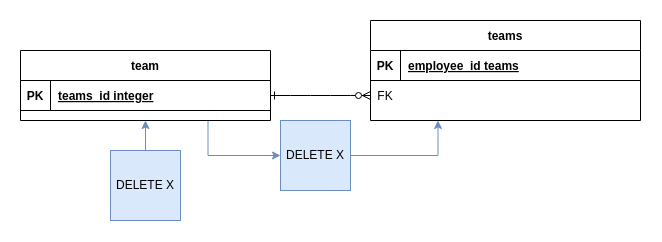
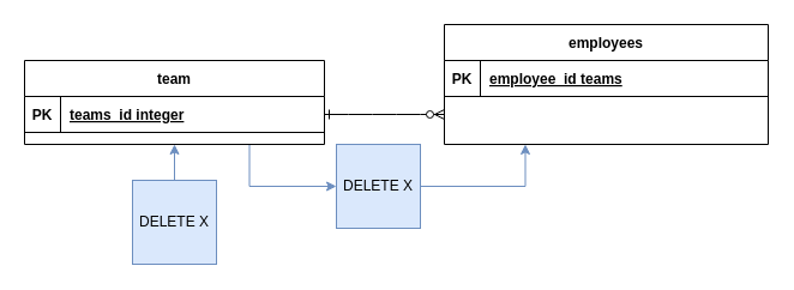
  <mxCell id="0" />
  <mxCell id="1" parent="0" />
  <mxCell id="2" value="" style="edgeStyle=entityRelationEdgeStyle;endArrow=ERzeroToMany;startArrow=ERone;endFill=1;startFill=0;" parent="1" source="11" target="7" edge="1"><mxGeometry width="100" height="100" relative="1" as="geometry"><mxPoint x="240" y="450" as="sourcePoint" /><mxPoint x="340" y="350" as="targetPoint" /></mxGeometry></mxCell>
- <mxCell id="3" value="teams" style="shape=table;startSize=30;container=1;collapsible=1;childLayout=tableLayout;fixedRows=1;rowLines=0;fontStyle=1;align=center;resizeLast=1;" parent="1" vertex="1"><mxGeometry x="370" y="20" width="270" height="100" as="geometry" /></mxCell>
+ <mxCell id="3" value="employees" style="shape=table;startSize=30;container=1;collapsible=1;childLayout=tableLayout;fixedRows=1;rowLines=0;fontStyle=1;align=center;resizeLast=1;" parent="1" vertex="1"><mxGeometry x="370" y="20" width="270" height="100" as="geometry" /></mxCell>
  <mxCell id="4" value="" style="shape=partialRectangle;collapsible=0;dropTarget=0;pointerEvents=0;fillColor=none;points=[[0,0.5],[1,0.5]];portConstraint=eastwest;top=0;left=0;right=0;bottom=1;" parent="3" vertex="1"><mxGeometry y="30" width="270" height="30" as="geometry" /></mxCell>
  <mxCell id="5" value="PK" style="shape=partialRectangle;overflow=hidden;connectable=0;fillColor=none;top=0;left=0;bottom=0;right=0;fontStyle=1;" parent="4" vertex="1"><mxGeometry width="30" height="30" as="geometry"><mxRectangle width="30" height="30" as="alternateBounds" /></mxGeometry></mxCell>
  <mxCell id="6" value="employee_id teams" style="shape=partialRectangle;overflow=hidden;connectable=0;fillColor=none;top=0;left=0;bottom=0;right=0;align=left;spacingLeft=6;fontStyle=5;" parent="4" vertex="1"><mxGeometry x="30" width="240" height="30" as="geometry"><mxRectangle width="240" height="30" as="alternateBounds" /></mxGeometry></mxCell>
  <mxCell id="7" value="" style="shape=partialRectangle;collapsible=0;dropTarget=0;pointerEvents=0;fillColor=none;points=[[0,0.5],[1,0.5]];portConstraint=eastwest;top=0;left=0;right=0;bottom=0;" parent="3" vertex="1"><mxGeometry y="60" width="270" height="30" as="geometry" /></mxCell>
- <mxCell id="8" value="FK" style="shape=partialRectangle;overflow=hidden;connectable=0;fillColor=none;top=0;left=0;bottom=0;right=0;" parent="7" vertex="1"><mxGeometry width="30" height="30" as="geometry"><mxRectangle width="30" height="30" as="alternateBounds" /></mxGeometry></mxCell>
  <mxCell id="9" style="edgeStyle=orthogonalEdgeStyle;rounded=0;orthogonalLoop=1;jettySize=auto;html=1;exitX=0.75;exitY=1;exitDx=0;exitDy=0;entryX=0;entryY=0.5;entryDx=0;entryDy=0;fillColor=#dae8fc;strokeColor=#6c8ebf;" parent="1" source="10" target="17" edge="1"><mxGeometry relative="1" as="geometry" /></mxCell>
  <mxCell id="10" value="team" style="shape=table;startSize=30;container=1;collapsible=1;childLayout=tableLayout;fixedRows=1;rowLines=0;fontStyle=1;align=center;resizeLast=1;" parent="1" vertex="1"><mxGeometry x="20" y="50" width="250" height="70" as="geometry" /></mxCell>
  <mxCell id="11" value="" style="shape=partialRectangle;collapsible=0;dropTarget=0;pointerEvents=0;fillColor=none;points=[[0,0.5],[1,0.5]];portConstraint=eastwest;top=0;left=0;right=0;bottom=1;" parent="10" vertex="1"><mxGeometry y="30" width="250" height="30" as="geometry" /></mxCell>
  <mxCell id="12" value="PK" style="shape=partialRectangle;overflow=hidden;connectable=0;fillColor=none;top=0;left=0;bottom=0;right=0;fontStyle=1;" parent="11" vertex="1"><mxGeometry width="30" height="30" as="geometry"><mxRectangle width="30" height="30" as="alternateBounds" /></mxGeometry></mxCell>
  <mxCell id="13" value="teams_id integer" style="shape=partialRectangle;overflow=hidden;connectable=0;fillColor=none;top=0;left=0;bottom=0;right=0;align=left;spacingLeft=6;fontStyle=5;" parent="11" vertex="1"><mxGeometry x="30" width="220" height="30" as="geometry"><mxRectangle width="220" height="30" as="alternateBounds" /></mxGeometry></mxCell>
  <mxCell id="14" style="edgeStyle=orthogonalEdgeStyle;rounded=0;orthogonalLoop=1;jettySize=auto;html=1;exitX=0.5;exitY=0;exitDx=0;exitDy=0;entryX=0.5;entryY=1;entryDx=0;entryDy=0;fillColor=#dae8fc;strokeColor=#6c8ebf;" parent="1" source="15" target="10" edge="1"><mxGeometry relative="1" as="geometry" /></mxCell>
  <mxCell id="15" value="DELETE X" style="whiteSpace=wrap;html=1;aspect=fixed;fillColor=#dae8fc;strokeColor=#6c8ebf;" parent="1" vertex="1"><mxGeometry x="110" y="150" width="70" height="70" as="geometry" /></mxCell>
  <mxCell id="16" style="edgeStyle=orthogonalEdgeStyle;rounded=0;orthogonalLoop=1;jettySize=auto;html=1;exitX=1;exitY=0.5;exitDx=0;exitDy=0;entryX=0.25;entryY=1;entryDx=0;entryDy=0;fillColor=#dae8fc;strokeColor=#6c8ebf;" parent="1" source="17" target="3" edge="1"><mxGeometry relative="1" as="geometry" /></mxCell>
  <mxCell id="17" value="DELETE X" style="whiteSpace=wrap;html=1;aspect=fixed;fillColor=#dae8fc;strokeColor=#6c8ebf;" parent="1" vertex="1"><mxGeometry x="280" y="120" width="70" height="70" as="geometry" /></mxCell>
